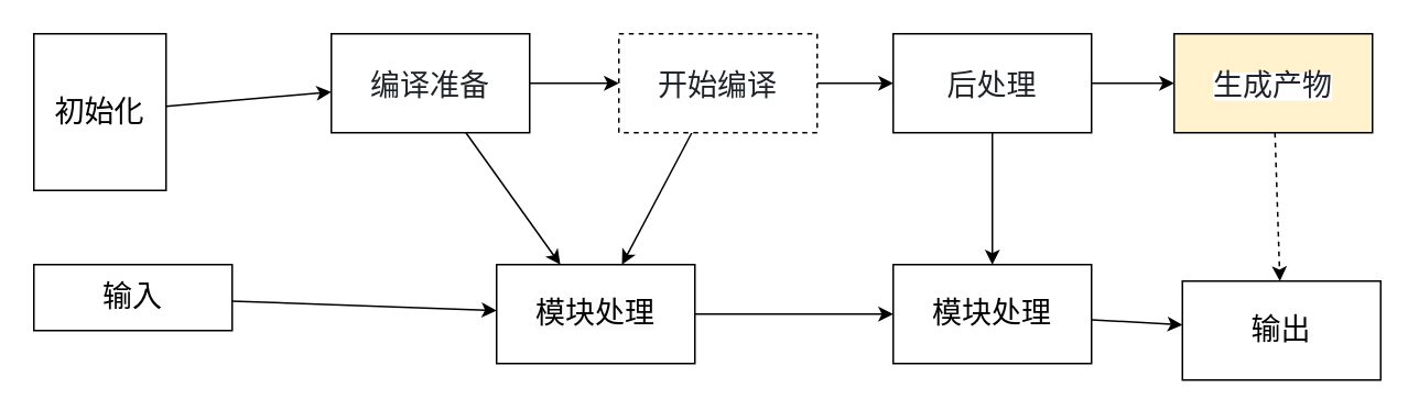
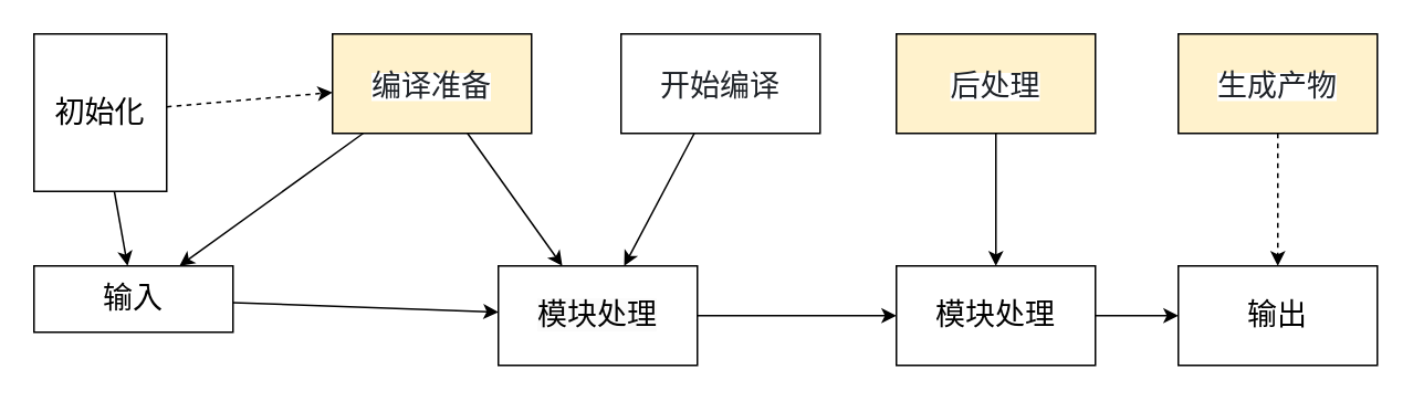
  <mxCell id="0" />
  <mxCell id="1" parent="0" />
- <mxCell id="2" value="" style="edgeStyle=none;html=1;fontSize=24;" edge="1" parent="1" source="4" target="7"><mxGeometry relative="1" as="geometry" /></mxCell>
+ <mxCell id="2" value="" style="edgeStyle=none;html=1;fontSize=24;dashed=1;" edge="1" parent="1" source="4" target="7"><mxGeometry relative="1" as="geometry" /></mxCell>
+ <mxCell id="3" value="" style="edgeStyle=none;html=1;fontSize=18;" edge="1" parent="1" source="4" target="17"><mxGeometry relative="1" as="geometry" /></mxCell>
  <mxCell id="4" value="&lt;font style=&quot;font-size: 18px;&quot;&gt;初始化&lt;/font&gt;" style="whiteSpace=wrap;html=1;" vertex="1" parent="1"><mxGeometry x="20" y="20" width="80" height="95" as="geometry" /></mxCell>
- <mxCell id="5" value="" style="edgeStyle=none;html=1;fontSize=18;" edge="1" parent="1" source="7" target="10"><mxGeometry relative="1" as="geometry" /></mxCell>
+ <mxCell id="5" value="" style="edgeStyle=none;html=1;fontSize=18;" edge="1" parent="1" source="7" target="17"><mxGeometry relative="1" as="geometry" /></mxCell>
  <mxCell id="6" value="" style="edgeStyle=none;html=1;fontSize=18;" edge="1" parent="1" source="7" target="19"><mxGeometry relative="1" as="geometry" /></mxCell>
- <mxCell id="7" value="&lt;span style=&quot;box-sizing: border-box; font-family: Inter-Regular, &amp;quot;PingFang SC&amp;quot;, &amp;quot;Helvetica Neue&amp;quot;, Helvetica, -apple-system, Arial, sans-serif, &amp;quot;Microsoft Yahei&amp;quot;, &amp;quot;Microsoft JhengHei&amp;quot;, &amp;quot;Apple Color Emoji&amp;quot;, &amp;quot;Segoe UI Emoji&amp;quot;, &amp;quot;Segoe UI Symbol&amp;quot;; color: rgb(31, 35, 40); text-align: left; background-color: rgb(255, 255, 255);&quot; data-spm-anchor-id=&quot;5176.281.0.i4.48d03f99Iq8Efe&quot;&gt;&lt;font style=&quot;font-size: 18px;&quot;&gt;编译准备&lt;/font&gt;&lt;/span&gt;" style="whiteSpace=wrap;html=1;" vertex="1" parent="1"><mxGeometry x="200" y="20" width="120" height="60" as="geometry" /></mxCell>
- <mxCell id="8" value="" style="edgeStyle=none;html=1;fontSize=18;" edge="1" parent="1" source="10" target="13"><mxGeometry relative="1" as="geometry" /></mxCell>
+ <mxCell id="7" value="&lt;span style=&quot;box-sizing: border-box; font-family: Inter-Regular, &amp;quot;PingFang SC&amp;quot;, &amp;quot;Helvetica Neue&amp;quot;, Helvetica, -apple-system, Arial, sans-serif, &amp;quot;Microsoft Yahei&amp;quot;, &amp;quot;Microsoft JhengHei&amp;quot;, &amp;quot;Apple Color Emoji&amp;quot;, &amp;quot;Segoe UI Emoji&amp;quot;, &amp;quot;Segoe UI Symbol&amp;quot;; color: rgb(31, 35, 40); text-align: left; background-color: rgb(255, 255, 255);&quot; data-spm-anchor-id=&quot;5176.281.0.i4.48d03f99Iq8Efe&quot;&gt;&lt;font style=&quot;font-size: 18px;&quot;&gt;编译准备&lt;/font&gt;&lt;/span&gt;" style="whiteSpace=wrap;html=1;fillColor=#fff2cc;" vertex="1" parent="1"><mxGeometry x="200" y="20" width="120" height="60" as="geometry" /></mxCell>
  <mxCell id="9" value="" style="edgeStyle=none;html=1;fontSize=18;" edge="1" parent="1" source="10" target="19"><mxGeometry relative="1" as="geometry" /></mxCell>
- <mxCell id="10" value="&lt;span style=&quot;box-sizing: border-box; font-family: Inter-Regular, &amp;quot;PingFang SC&amp;quot;, &amp;quot;Helvetica Neue&amp;quot;, Helvetica, -apple-system, Arial, sans-serif, &amp;quot;Microsoft Yahei&amp;quot;, &amp;quot;Microsoft JhengHei&amp;quot;, &amp;quot;Apple Color Emoji&amp;quot;, &amp;quot;Segoe UI Emoji&amp;quot;, &amp;quot;Segoe UI Symbol&amp;quot;; color: rgb(31, 35, 40); text-align: left; background-color: rgb(255, 255, 255);&quot; data-spm-anchor-id=&quot;5176.281.0.i4.48d03f99Iq8Efe&quot;&gt;&lt;font style=&quot;font-size: 18px;&quot;&gt;开始编译&lt;/font&gt;&lt;/span&gt;" style="whiteSpace=wrap;html=1;dashed=1;" vertex="1" parent="1"><mxGeometry x="374" y="20" width="120" height="60" as="geometry" /></mxCell>
- <mxCell id="11" value="" style="edgeStyle=none;html=1;fontSize=18;" edge="1" parent="1" source="13" target="15"><mxGeometry relative="1" as="geometry" /></mxCell>
+ <mxCell id="10" value="&lt;span style=&quot;box-sizing: border-box; font-family: Inter-Regular, &amp;quot;PingFang SC&amp;quot;, &amp;quot;Helvetica Neue&amp;quot;, Helvetica, -apple-system, Arial, sans-serif, &amp;quot;Microsoft Yahei&amp;quot;, &amp;quot;Microsoft JhengHei&amp;quot;, &amp;quot;Apple Color Emoji&amp;quot;, &amp;quot;Segoe UI Emoji&amp;quot;, &amp;quot;Segoe UI Symbol&amp;quot;; color: rgb(31, 35, 40); text-align: left; background-color: rgb(255, 255, 255);&quot; data-spm-anchor-id=&quot;5176.281.0.i4.48d03f99Iq8Efe&quot;&gt;&lt;font style=&quot;font-size: 18px;&quot;&gt;开始编译&lt;/font&gt;&lt;/span&gt;" style="whiteSpace=wrap;html=1;" vertex="1" parent="1"><mxGeometry x="374" y="20" width="120" height="60" as="geometry" /></mxCell>
  <mxCell id="12" value="" style="edgeStyle=none;html=1;fontSize=18;" edge="1" parent="1" source="13" target="21"><mxGeometry relative="1" as="geometry" /></mxCell>
- <mxCell id="13" value="&lt;span style=&quot;box-sizing: border-box; font-family: Inter-Regular, &amp;quot;PingFang SC&amp;quot;, &amp;quot;Helvetica Neue&amp;quot;, Helvetica, -apple-system, Arial, sans-serif, &amp;quot;Microsoft Yahei&amp;quot;, &amp;quot;Microsoft JhengHei&amp;quot;, &amp;quot;Apple Color Emoji&amp;quot;, &amp;quot;Segoe UI Emoji&amp;quot;, &amp;quot;Segoe UI Symbol&amp;quot;; color: rgb(31, 35, 40); text-align: left; background-color: rgb(255, 255, 255);&quot; data-spm-anchor-id=&quot;5176.281.0.i4.48d03f99Iq8Efe&quot;&gt;&lt;font style=&quot;font-size: 18px;&quot;&gt;后处理&lt;/font&gt;&lt;/span&gt;" style="whiteSpace=wrap;html=1;" vertex="1" parent="1"><mxGeometry x="540" y="20" width="120" height="60" as="geometry" /></mxCell>
+ <mxCell id="13" value="&lt;span style=&quot;box-sizing: border-box; font-family: Inter-Regular, &amp;quot;PingFang SC&amp;quot;, &amp;quot;Helvetica Neue&amp;quot;, Helvetica, -apple-system, Arial, sans-serif, &amp;quot;Microsoft Yahei&amp;quot;, &amp;quot;Microsoft JhengHei&amp;quot;, &amp;quot;Apple Color Emoji&amp;quot;, &amp;quot;Segoe UI Emoji&amp;quot;, &amp;quot;Segoe UI Symbol&amp;quot;; color: rgb(31, 35, 40); text-align: left; background-color: rgb(255, 255, 255);&quot; data-spm-anchor-id=&quot;5176.281.0.i4.48d03f99Iq8Efe&quot;&gt;&lt;font style=&quot;font-size: 18px;&quot;&gt;后处理&lt;/font&gt;&lt;/span&gt;" style="whiteSpace=wrap;html=1;fillColor=#fff2cc;" vertex="1" parent="1"><mxGeometry x="540" y="20" width="120" height="60" as="geometry" /></mxCell>
  <mxCell id="14" value="" style="edgeStyle=none;html=1;fontSize=18;dashed=1;" edge="1" parent="1" source="15" target="22"><mxGeometry relative="1" as="geometry" /></mxCell>
  <mxCell id="15" value="&lt;span style=&quot;box-sizing: border-box; font-family: Inter-Regular, &amp;quot;PingFang SC&amp;quot;, &amp;quot;Helvetica Neue&amp;quot;, Helvetica, -apple-system, Arial, sans-serif, &amp;quot;Microsoft Yahei&amp;quot;, &amp;quot;Microsoft JhengHei&amp;quot;, &amp;quot;Apple Color Emoji&amp;quot;, &amp;quot;Segoe UI Emoji&amp;quot;, &amp;quot;Segoe UI Symbol&amp;quot;; color: rgb(31, 35, 40); text-align: left; background-color: rgb(255, 255, 255);&quot; data-spm-anchor-id=&quot;5176.281.0.i4.48d03f99Iq8Efe&quot;&gt;&lt;font style=&quot;font-size: 18px;&quot;&gt;生成产物&lt;/font&gt;&lt;/span&gt;" style="whiteSpace=wrap;html=1;fillColor=#fff2cc;" vertex="1" parent="1"><mxGeometry x="710" y="20" width="120" height="60" as="geometry" /></mxCell>
  <mxCell id="16" value="" style="edgeStyle=none;html=1;fontSize=18;" edge="1" parent="1" source="17" target="19"><mxGeometry relative="1" as="geometry" /></mxCell>
  <mxCell id="17" value="&lt;font style=&quot;font-size: 18px;&quot;&gt;输入&lt;/font&gt;" style="whiteSpace=wrap;html=1;" vertex="1" parent="1"><mxGeometry x="20" y="160" width="120" height="40" as="geometry" /></mxCell>
  <mxCell id="18" value="" style="edgeStyle=none;html=1;fontSize=18;" edge="1" parent="1" source="19" target="21"><mxGeometry relative="1" as="geometry" /></mxCell>
  <mxCell id="19" value="&lt;span style=&quot;color: rgb(0, 0, 0); font-family: Helvetica; font-size: 18px; font-style: normal; font-variant-ligatures: normal; font-variant-caps: normal; font-weight: 400; letter-spacing: normal; orphans: 2; text-align: center; text-indent: 0px; text-transform: none; widows: 2; word-spacing: 0px; -webkit-text-stroke-width: 0px; background-color: rgb(251, 251, 251); text-decoration-thickness: initial; text-decoration-style: initial; text-decoration-color: initial; float: none; display: inline !important;&quot;&gt;模块处理&lt;/span&gt;" style="whiteSpace=wrap;html=1;" vertex="1" parent="1"><mxGeometry x="300" y="160" width="120" height="60" as="geometry" /></mxCell>
  <mxCell id="20" value="" style="edgeStyle=none;html=1;fontSize=18;" edge="1" parent="1" source="21" target="22"><mxGeometry relative="1" as="geometry" /></mxCell>
  <mxCell id="21" value="&lt;span style=&quot;font-size: 18px;&quot;&gt;模块处理&lt;/span&gt;" style="whiteSpace=wrap;html=1;" vertex="1" parent="1"><mxGeometry x="540" y="160" width="120" height="60" as="geometry" /></mxCell>
- <mxCell id="22" value="&lt;span style=&quot;font-size: 18px;&quot;&gt;输出&lt;/span&gt;" style="whiteSpace=wrap;html=1;" vertex="1" parent="1"><mxGeometry x="715" y="170" width="120" height="60" as="geometry" /></mxCell>
+ <mxCell id="22" value="&lt;span style=&quot;font-size: 18px;&quot;&gt;输出&lt;/span&gt;" style="whiteSpace=wrap;html=1;" vertex="1" parent="1"><mxGeometry x="710" y="160" width="120" height="60" as="geometry" /></mxCell>
